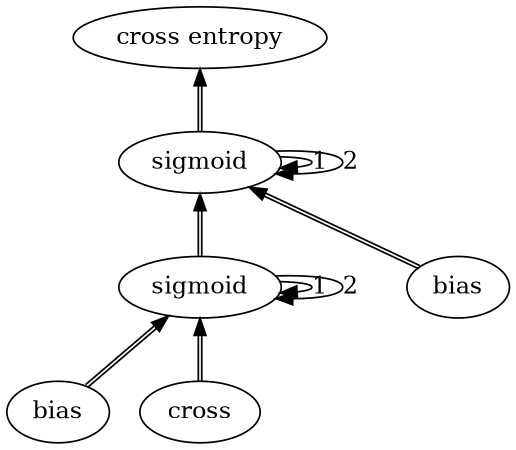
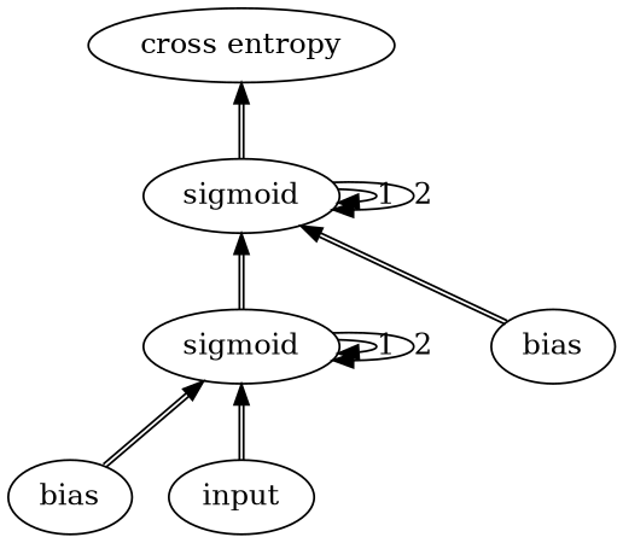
  digraph {
    aize="4,4"
    node [group=g1]
    edge [color="black:black" dir=back]
    n1 [label="cross entropy"]
    n2 [label=sigmoid]
    n3 [label=sigmoid]
    n4 [group=g2 label=bias]
    n5 [group=g2 label=bias]
-   input [label=cross]
+   input
    n1 -> n2
    n2 -> n2 [dir=forward label=1 color=""]
    n2 -> n2 [dir=forward label=2 color=""]
    n2 -> n3
    n2 -> n4
    n3 -> n3 [dir=forward label=1 color=""]
    n3 -> n3 [dir=forward label=2 color=""]
    n3 -> n5
    n3 -> input
  }
